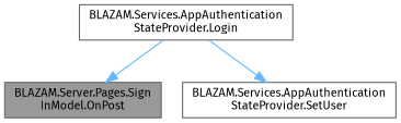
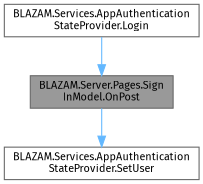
  digraph {
    fontname="Fira Sans"
    rankdir=TB
    node [color=grey40 fillcolor=white fontname="Fira Sans" fontsize=10 shape=box style=filled]
    edge [color=steelblue1 fontname="Fira Sans" fontsize=10 labelfontname=Helvetica labelfontsize=10 style=solid]
    n1 [color=gray40 fillcolor=grey60 fontcolor=black height=0.2 label="BLAZAM.Server.Pages.Sign\lInModel.OnPost" width=0.4]
    n2 [height=0.2 label="BLAZAM.Services.AppAuthentication\lStateProvider.Login" width=0.4]
    n3 [height=0.2 label="BLAZAM.Services.AppAuthentication\lStateProvider.SetUser" width=0.4]
    n2 -> n1
-   n2 -> n3
+   n1 -> n3
  }
